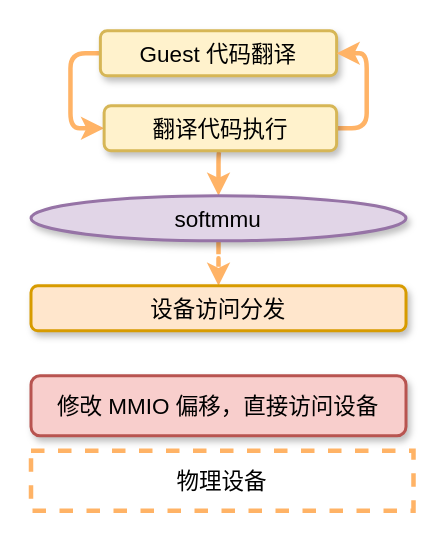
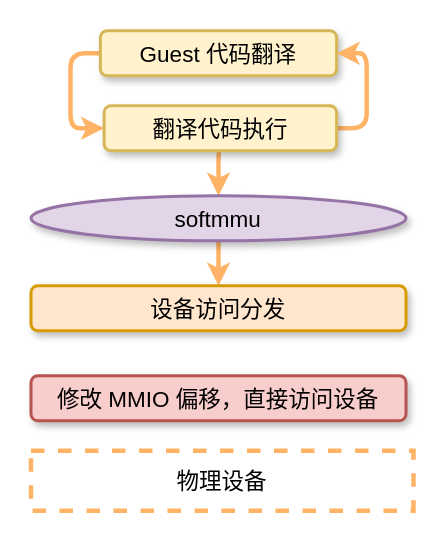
  <mxCell id="0" />
  <mxCell id="1" parent="0" />
  <mxCell id="2" style="edgeStyle=orthogonalEdgeStyle;shape=connector;rounded=1;orthogonalLoop=1;jettySize=auto;html=1;exitX=0;exitY=0.5;exitDx=0;exitDy=0;entryX=0;entryY=0.5;entryDx=0;entryDy=0;labelBackgroundColor=default;fontFamily=Helvetica;fontSize=15;fontColor=default;endArrow=classic;strokeColor=#FFB366;strokeWidth=3;" parent="1" source="3" target="6" edge="1"><mxGeometry relative="1" as="geometry" /></mxCell>
  <mxCell id="3" value="Guest 代码翻译" style="rounded=1;whiteSpace=wrap;html=1;fillColor=#fff2cc;strokeColor=#d6b656;fontSize=15;gradientColor=none;strokeWidth=2;glass=0;sketch=0;shadow=1;" parent="1" vertex="1"><mxGeometry x="66.25" y="20" width="157.5" height="30" as="geometry" /></mxCell>
  <mxCell id="4" style="edgeStyle=orthogonalEdgeStyle;shape=connector;rounded=1;orthogonalLoop=1;jettySize=auto;html=1;exitX=1;exitY=0.5;exitDx=0;exitDy=0;entryX=1;entryY=0.5;entryDx=0;entryDy=0;labelBackgroundColor=default;fontFamily=Helvetica;fontSize=15;fontColor=default;endArrow=classic;strokeColor=#FFB366;strokeWidth=3;" parent="1" source="6" target="3" edge="1"><mxGeometry relative="1" as="geometry" /></mxCell>
  <mxCell id="5" style="edgeStyle=orthogonalEdgeStyle;shape=connector;rounded=1;orthogonalLoop=1;jettySize=auto;html=1;exitX=0.5;exitY=1;exitDx=0;exitDy=0;entryX=0.5;entryY=0;entryDx=0;entryDy=0;labelBackgroundColor=default;fontFamily=Helvetica;fontSize=15;fontColor=default;endArrow=classic;strokeColor=#FFB366;strokeWidth=3;" parent="1" source="6" target="8" edge="1"><mxGeometry relative="1" as="geometry" /></mxCell>
  <mxCell id="6" value="翻译代码执行" style="rounded=1;whiteSpace=wrap;html=1;fillColor=#fff2cc;strokeColor=#d6b656;fontSize=15;gradientColor=none;strokeWidth=2;glass=0;sketch=0;shadow=1;" parent="1" vertex="1"><mxGeometry x="68.75" y="70" width="155" height="30" as="geometry" /></mxCell>
- <mxCell id="7" style="edgeStyle=orthogonalEdgeStyle;rounded=1;orthogonalLoop=1;jettySize=auto;html=1;exitX=0.5;exitY=1;exitDx=0;exitDy=0;fontSize=15;strokeColor=#FFB366;strokeWidth=3;dashed=1;" parent="1" source="8" target="10" edge="1"><mxGeometry relative="1" as="geometry" /></mxCell>
+ <mxCell id="7" style="edgeStyle=orthogonalEdgeStyle;rounded=1;orthogonalLoop=1;jettySize=auto;html=1;exitX=0.5;exitY=1;exitDx=0;exitDy=0;fontSize=15;strokeColor=#FFB366;strokeWidth=3;" parent="1" source="8" target="10" edge="1"><mxGeometry relative="1" as="geometry" /></mxCell>
  <mxCell id="8" value="softmmu" style="ellipse;whiteSpace=wrap;html=1;fillColor=#e1d5e7;strokeColor=#9673a6;fontSize=15;strokeWidth=2;glass=0;sketch=0;shadow=1;" parent="1" vertex="1"><mxGeometry x="20" y="130" width="250" height="30" as="geometry" /></mxCell>
- <mxCell id="9" value="修改 MMIO 偏移，直接访问设备" style="rounded=1;whiteSpace=wrap;html=1;fillColor=#f8cecc;strokeColor=#b85450;fontSize=15;strokeWidth=2;glass=0;sketch=0;shadow=1;" parent="1" vertex="1"><mxGeometry x="20" y="250" width="250" height="40" as="geometry" /></mxCell>
+ <mxCell id="9" value="修改 MMIO 偏移，直接访问设备" style="rounded=1;whiteSpace=wrap;html=1;fillColor=#f8cecc;strokeColor=#b85450;fontSize=15;strokeWidth=2;glass=0;sketch=0;shadow=1;" parent="1" vertex="1"><mxGeometry x="20" y="250" width="250" height="30" as="geometry" /></mxCell>
  <mxCell id="10" value="设备访问分发" style="rounded=1;whiteSpace=wrap;html=1;fillColor=#ffe6cc;strokeColor=#d79b00;fontSize=15;strokeWidth=2;glass=0;sketch=0;shadow=1;" parent="1" vertex="1"><mxGeometry x="20" y="190" width="250" height="30" as="geometry" /></mxCell>
  <mxCell id="11" value="物理设备" style="rounded=0;whiteSpace=wrap;html=1;labelBackgroundColor=default;endArrow=none;fontSize=15;strokeColor=#FFB366;dashed=1;strokeWidth=3;" vertex="1" parent="1"><mxGeometry x="20" y="300" width="255" height="40" as="geometry" /></mxCell>
